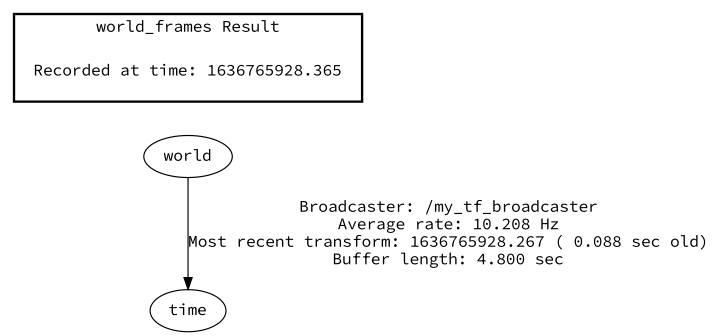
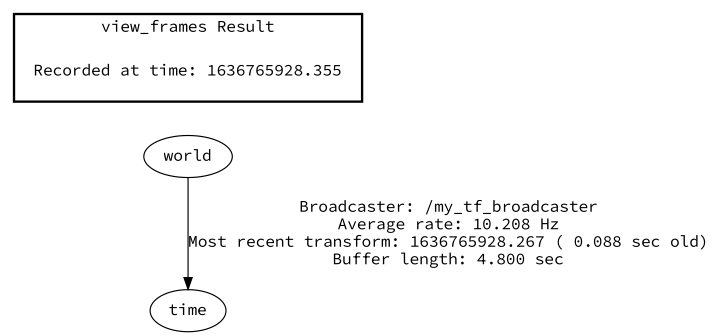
  digraph {
    fontname="Source Code Pro"
    node [fontname="Source Code Pro"]
    edge [fontname="Source Code Pro"]
-   "Recorded at time: 1636765928.355" [shape=plaintext label="Recorded at time: 1636765928.365"]
+   "Recorded at time: 1636765928.355" [shape=plaintext]
    world
    n3 [label=time]
    subgraph cluster_1 {
      color=black
-     label="world_frames Result"
+     label="view_frames Result"
      style=bold
      "Recorded at time: 1636765928.355"
    }
    "Recorded at time: 1636765928.355" -> world [style=invis]
    world -> n3 [label="Broadcaster: /my_tf_broadcaster\nAverage rate: 10.208 Hz\nMost recent transform: 1636765928.267 ( 0.088 sec old)\nBuffer length: 4.800 sec\n"]
  }
